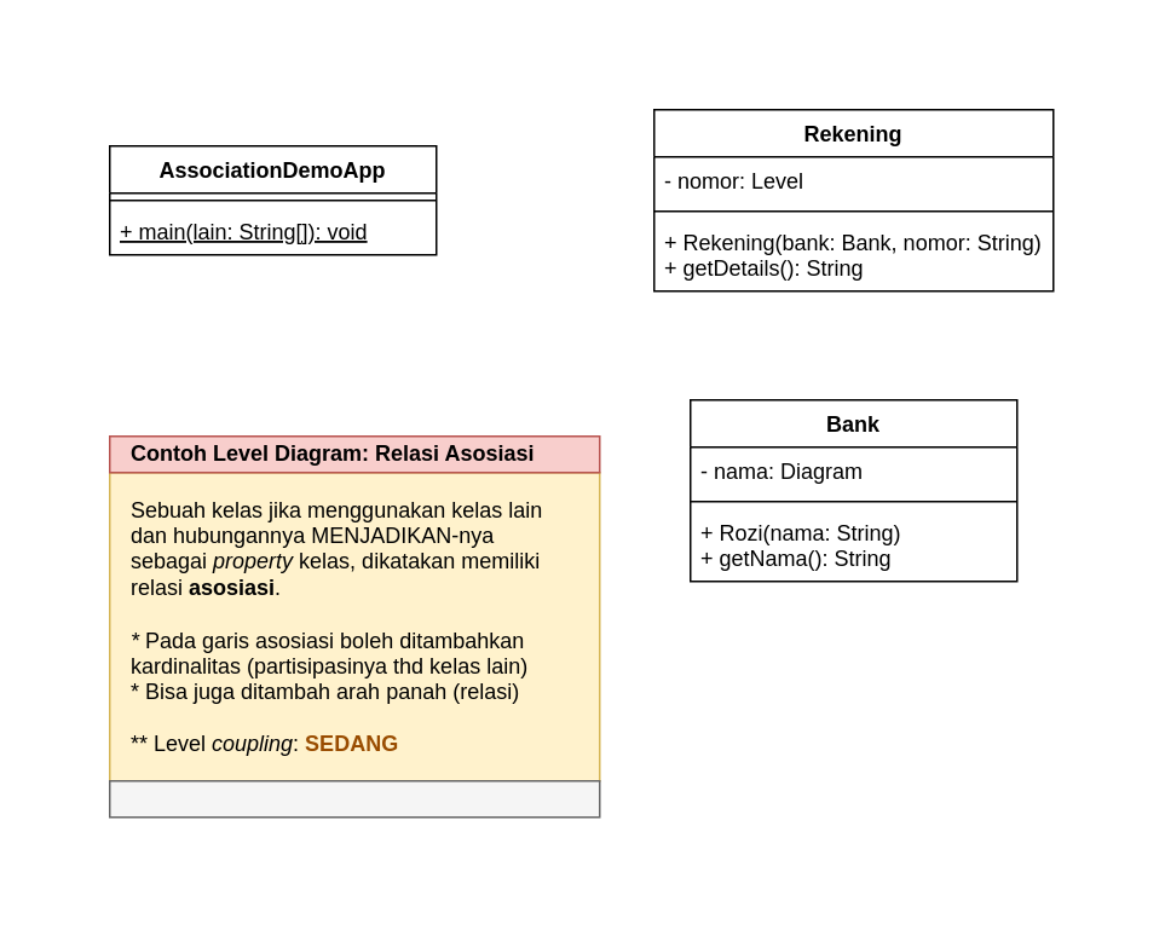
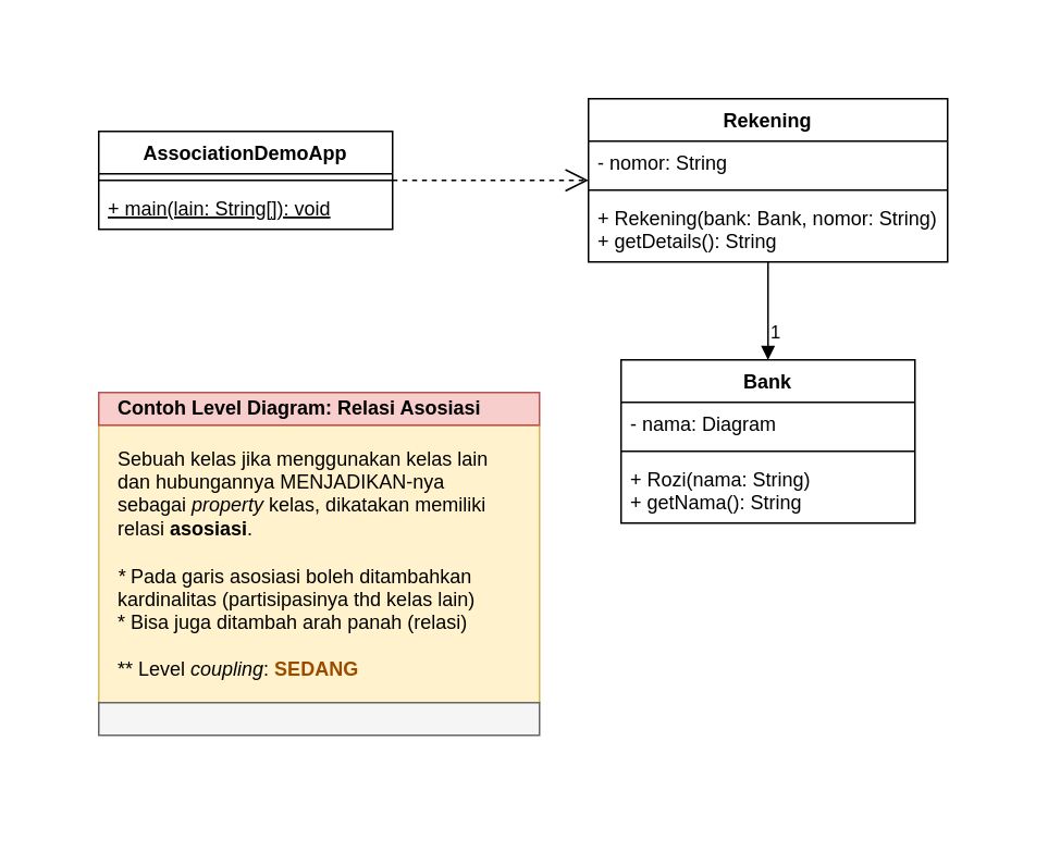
  <mxCell id="0" />
  <mxCell id="1" parent="0" />
  <mxCell id="2" value="" style="rounded=0;whiteSpace=wrap;html=1;fontColor=none;strokeColor=none;fillColor=none;" vertex="1" parent="1"><mxGeometry x="20" width="600" height="480" as="geometry" y="20" /></mxCell>
  <mxCell id="3" value="" style="rounded=0;whiteSpace=wrap;html=1;fillColor=#fff2cc;strokeColor=#d6b656;" vertex="1" parent="1"><mxGeometry x="60" y="260" width="270" height="170" as="geometry" /></mxCell>
  <mxCell id="4" value="Sebuah kelas jika menggunakan kelas lain dan hubungannya MENJADIKAN-nya sebagai&amp;nbsp;&lt;i&gt;property &lt;/i&gt;kelas, dikatakan memiliki relasi &lt;b&gt;asosiasi&lt;/b&gt;.&lt;br&gt;&lt;br&gt;&lt;i&gt;* &lt;/i&gt;Pada garis asosiasi boleh ditambahkan kardinalitas (partisipasinya thd kelas lain)&lt;br&gt;* Bisa juga ditambah arah panah (relasi)&lt;br&gt;&lt;br&gt;** Level &lt;i&gt;coupling&lt;/i&gt;: &lt;b&gt;&lt;font color=&quot;#994c00&quot;&gt;SEDANG&lt;/font&gt;&lt;/b&gt;" style="text;html=1;fillColor=none;align=left;verticalAlign=middle;whiteSpace=wrap;rounded=0;" vertex="1" parent="1"><mxGeometry x="70" y="260" width="250" height="170" as="geometry" /></mxCell>
  <mxCell id="5" value="" style="group" vertex="1" connectable="0" parent="1"><mxGeometry x="60" y="240" width="270" height="20" as="geometry" /></mxCell>
  <mxCell id="6" value="" style="rounded=0;whiteSpace=wrap;html=1;fillColor=#f8cecc;strokeColor=#b85450;" vertex="1" parent="5"><mxGeometry width="270" height="20" as="geometry" /></mxCell>
  <mxCell id="7" value="&lt;b&gt;Contoh Level Diagram: Relasi Asosiasi&lt;/b&gt;" style="text;html=1;strokeColor=none;fillColor=none;align=left;verticalAlign=middle;whiteSpace=wrap;rounded=0;" vertex="1" parent="5"><mxGeometry x="10" width="250" height="20" as="geometry" /></mxCell>
  <mxCell id="8" value="Rekening" style="swimlane;fontStyle=1;align=center;verticalAlign=top;childLayout=stackLayout;horizontal=1;startSize=26;horizontalStack=0;resizeParent=1;resizeParentMax=0;resizeLast=0;collapsible=1;marginBottom=0;" vertex="1" parent="1"><mxGeometry x="360" y="60" width="220" height="100" as="geometry" /></mxCell>
- <mxCell id="9" value="- nomor: Level" style="text;strokeColor=none;fillColor=none;align=left;verticalAlign=top;spacingLeft=4;spacingRight=4;overflow=hidden;rotatable=0;points=[[0,0.5],[1,0.5]];portConstraint=eastwest;" vertex="1" parent="8"><mxGeometry y="26" width="220" height="26" as="geometry" /></mxCell>
+ <mxCell id="9" value="- nomor: String" style="text;strokeColor=none;fillColor=none;align=left;verticalAlign=top;spacingLeft=4;spacingRight=4;overflow=hidden;rotatable=0;points=[[0,0.5],[1,0.5]];portConstraint=eastwest;" vertex="1" parent="8"><mxGeometry y="26" width="220" height="26" as="geometry" /></mxCell>
  <mxCell id="10" value="" style="line;strokeWidth=1;fillColor=none;align=left;verticalAlign=middle;spacingTop=-1;spacingLeft=3;spacingRight=3;rotatable=0;labelPosition=right;points=[];portConstraint=eastwest;" vertex="1" parent="8"><mxGeometry y="52" width="220" height="8" as="geometry" /></mxCell>
  <mxCell id="11" value="+ Rekening(bank: Bank, nomor: String)&#10;+ getDetails(): String" style="text;strokeColor=none;fillColor=none;align=left;verticalAlign=top;spacingLeft=4;spacingRight=4;overflow=hidden;rotatable=0;points=[[0,0.5],[1,0.5]];portConstraint=eastwest;" vertex="1" parent="8"><mxGeometry y="60" width="220" height="40" as="geometry" /></mxCell>
  <mxCell id="12" value="" style="group" vertex="1" connectable="0" parent="1"><mxGeometry x="60" y="430" width="270" height="20" as="geometry" /></mxCell>
  <mxCell id="13" value="" style="rounded=0;whiteSpace=wrap;html=1;fillColor=#f5f5f5;strokeColor=#666666;fontColor=#333333;" vertex="1" parent="12"><mxGeometry width="270" height="20" as="geometry" /></mxCell>
+ <mxCell id="14" value="Use" style="endArrow=open;endSize=12;dashed=1;html=1;labelPosition=left;verticalLabelPosition=top;align=right;verticalAlign=bottom;noLabel=1;fontColor=none;" edge="1" parent="1" source="15" target="8"><mxGeometry width="160" relative="1" as="geometry"><mxPoint x="270" y="300" as="sourcePoint" /><mxPoint x="430" y="300" as="targetPoint" /></mxGeometry></mxCell>
  <mxCell id="15" value="AssociationDemoApp" style="swimlane;fontStyle=1;align=center;verticalAlign=top;childLayout=stackLayout;horizontal=1;startSize=26;horizontalStack=0;resizeParent=1;resizeParentMax=0;resizeLast=0;collapsible=1;marginBottom=0;" vertex="1" parent="1"><mxGeometry x="60" y="80" width="180" height="60" as="geometry" /></mxCell>
  <mxCell id="16" value="" style="line;strokeWidth=1;fillColor=none;align=left;verticalAlign=middle;spacingTop=-1;spacingLeft=3;spacingRight=3;rotatable=0;labelPosition=right;points=[];portConstraint=eastwest;" vertex="1" parent="15"><mxGeometry y="26" width="180" height="8" as="geometry" /></mxCell>
  <mxCell id="17" value="+ main(lain: String[]): void" style="text;strokeColor=none;fillColor=none;align=left;verticalAlign=top;spacingLeft=4;spacingRight=4;overflow=hidden;rotatable=0;points=[[0,0.5],[1,0.5]];portConstraint=eastwest;fontStyle=4" vertex="1" parent="15"><mxGeometry y="34" width="180" height="26" as="geometry" /></mxCell>
+ <mxCell id="18" value="1" style="endArrow=block;endFill=1;html=1;edgeStyle=orthogonalEdgeStyle;align=left;verticalAlign=top;" edge="1" parent="1" source="8" target="19"><mxGeometry relative="1" as="geometry"><mxPoint x="380" y="200" as="sourcePoint" /><mxPoint x="540" y="200" as="targetPoint" /><mxPoint as="offset" /></mxGeometry></mxCell>
  <mxCell id="19" value="Bank" style="swimlane;fontStyle=1;align=center;verticalAlign=top;childLayout=stackLayout;horizontal=1;startSize=26;horizontalStack=0;resizeParent=1;resizeParentMax=0;resizeLast=0;collapsible=1;marginBottom=0;" vertex="1" parent="1"><mxGeometry x="380" y="220" width="180" height="100" as="geometry" /></mxCell>
  <mxCell id="20" value="- nama: Diagram" style="text;strokeColor=none;fillColor=none;align=left;verticalAlign=top;spacingLeft=4;spacingRight=4;overflow=hidden;rotatable=0;points=[[0,0.5],[1,0.5]];portConstraint=eastwest;" vertex="1" parent="19"><mxGeometry y="26" width="180" height="26" as="geometry" /></mxCell>
  <mxCell id="21" value="" style="line;strokeWidth=1;fillColor=none;align=left;verticalAlign=middle;spacingTop=-1;spacingLeft=3;spacingRight=3;rotatable=0;labelPosition=right;points=[];portConstraint=eastwest;" vertex="1" parent="19"><mxGeometry y="52" width="180" height="8" as="geometry" /></mxCell>
  <mxCell id="22" value="+ Rozi(nama: String)&#10;+ getNama(): String" style="text;strokeColor=none;fillColor=none;align=left;verticalAlign=top;spacingLeft=4;spacingRight=4;overflow=hidden;rotatable=0;points=[[0,0.5],[1,0.5]];portConstraint=eastwest;" vertex="1" parent="19"><mxGeometry y="60" width="180" height="40" as="geometry" /></mxCell>
